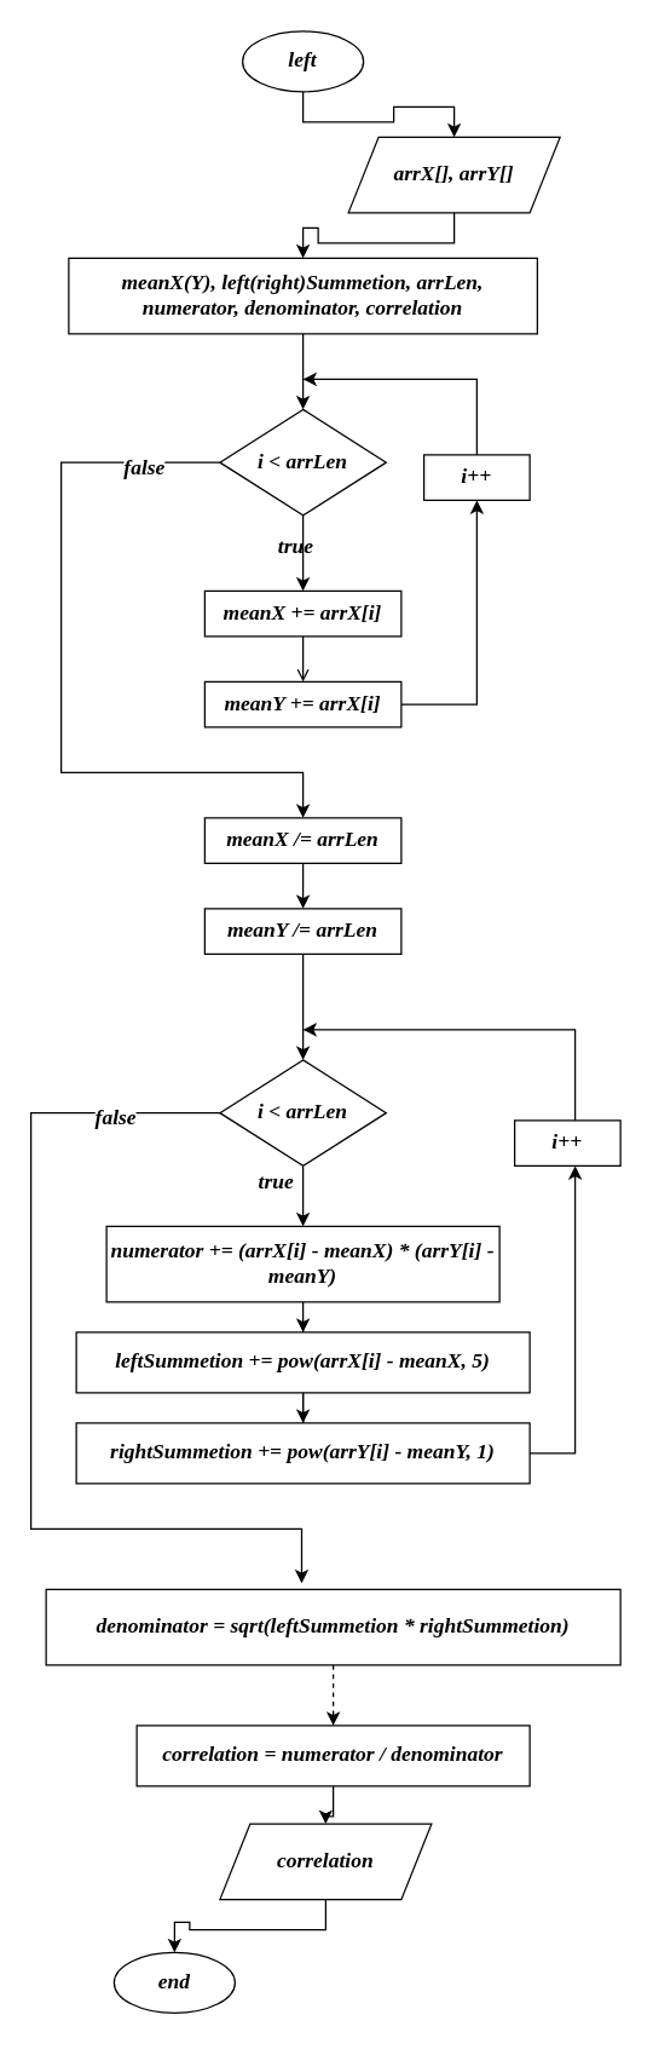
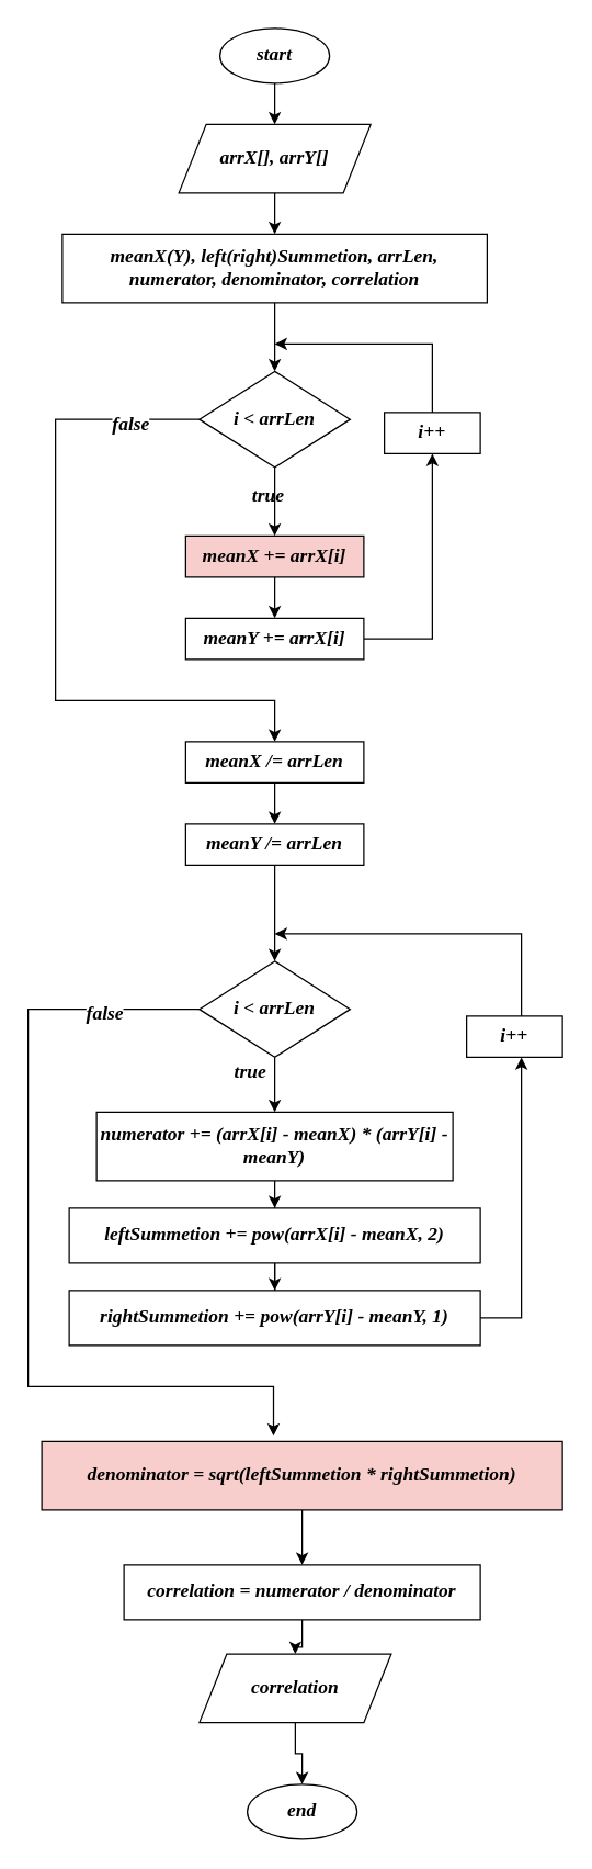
  <mxCell id="0" />
  <mxCell id="1" parent="0" />
  <mxCell id="2" value="" style="edgeStyle=orthogonalEdgeStyle;rounded=0;orthogonalLoop=1;jettySize=auto;html=1;" edge="1" parent="1" source="3" target="5"><mxGeometry relative="1" as="geometry" /></mxCell>
- <mxCell id="3" value="left" style="ellipse;whiteSpace=wrap;html=1;fontFamily=Comic Sans MS;fontStyle=3;fontSize=14;" vertex="1" parent="1"><mxGeometry x="160" y="20" width="80" height="40" as="geometry" /></mxCell>
+ <mxCell id="3" value="start" style="ellipse;whiteSpace=wrap;html=1;fontFamily=Comic Sans MS;fontStyle=3;fontSize=14;" vertex="1" parent="1"><mxGeometry x="160" y="20" width="80" height="40" as="geometry" /></mxCell>
  <mxCell id="4" value="" style="edgeStyle=orthogonalEdgeStyle;rounded=0;orthogonalLoop=1;jettySize=auto;html=1;" edge="1" parent="1" source="5" target="7"><mxGeometry relative="1" as="geometry" /></mxCell>
- <mxCell id="5" value="arrX[], arrY[]" style="shape=parallelogram;perimeter=parallelogramPerimeter;whiteSpace=wrap;html=1;fixedSize=1;fontSize=14;fontFamily=Comic Sans MS;fontStyle=3;" vertex="1" parent="1"><mxGeometry x="230" y="90" width="140" height="50" as="geometry" /></mxCell>
+ <mxCell id="5" value="arrX[], arrY[]" style="shape=parallelogram;perimeter=parallelogramPerimeter;whiteSpace=wrap;html=1;fixedSize=1;fontSize=14;fontFamily=Comic Sans MS;fontStyle=3;" vertex="1" parent="1"><mxGeometry x="130" y="90" width="140" height="50" as="geometry" /></mxCell>
  <mxCell id="6" value="" style="edgeStyle=orthogonalEdgeStyle;rounded=0;orthogonalLoop=1;jettySize=auto;html=1;" edge="1" parent="1" source="7" target="12"><mxGeometry relative="1" as="geometry" /></mxCell>
  <mxCell id="7" value="meanX(Y), left(right)Summetion, arrLen,&lt;br&gt;numerator, denominator, correlation" style="whiteSpace=wrap;html=1;fontSize=14;fontFamily=Comic Sans MS;fontStyle=3;" vertex="1" parent="1"><mxGeometry x="45" y="170" width="310" height="50" as="geometry" /></mxCell>
  <mxCell id="8" style="edgeStyle=orthogonalEdgeStyle;rounded=0;orthogonalLoop=1;jettySize=auto;html=1;" edge="1" parent="1" source="12"><mxGeometry relative="1" as="geometry"><mxPoint x="200" y="540" as="targetPoint" /><Array as="points"><mxPoint x="40" y="305" /><mxPoint x="40" y="510" /></Array></mxGeometry></mxCell>
  <mxCell id="9" value="&lt;font face=&quot;Comic Sans MS&quot;&gt;&lt;span style=&quot;font-size: 14px;&quot;&gt;&lt;b&gt;&lt;i&gt;false&lt;/i&gt;&lt;/b&gt;&lt;/span&gt;&lt;/font&gt;" style="edgeLabel;html=1;align=center;verticalAlign=middle;resizable=0;points=[];" vertex="1" connectable="0" parent="8"><mxGeometry x="-0.657" y="3" relative="1" as="geometry"><mxPoint x="35" as="offset" /></mxGeometry></mxCell>
  <mxCell id="10" value="&lt;font face=&quot;Comic Sans MS&quot;&gt;&lt;span style=&quot;font-size: 14px;&quot;&gt;&lt;b&gt;&lt;i&gt;true&lt;/i&gt;&lt;/b&gt;&lt;/span&gt;&lt;/font&gt;" style="edgeLabel;html=1;align=center;verticalAlign=middle;resizable=0;points=[];" vertex="1" connectable="0" parent="8"><mxGeometry x="-0.657" y="3" relative="1" as="geometry"><mxPoint x="135" y="52" as="offset" /></mxGeometry></mxCell>
  <mxCell id="11" value="" style="edgeStyle=orthogonalEdgeStyle;rounded=0;orthogonalLoop=1;jettySize=auto;html=1;" edge="1" parent="1" source="12" target="14"><mxGeometry relative="1" as="geometry"><Array as="points"><mxPoint x="200" y="360" /><mxPoint x="200" y="360" /></Array></mxGeometry></mxCell>
  <mxCell id="12" value="i &amp;lt; arrLen" style="rhombus;whiteSpace=wrap;html=1;fontSize=14;fontFamily=Comic Sans MS;fontStyle=3;" vertex="1" parent="1"><mxGeometry x="145" y="270" width="110" height="70" as="geometry" /></mxCell>
- <mxCell id="13" value="" style="edgeStyle=orthogonalEdgeStyle;rounded=0;orthogonalLoop=1;jettySize=auto;html=1;endArrow=open;" edge="1" parent="1" source="14" target="16"><mxGeometry relative="1" as="geometry" /></mxCell>
- <mxCell id="14" value="meanX += arrX[i]" style="whiteSpace=wrap;html=1;fontSize=14;fontFamily=Comic Sans MS;fontStyle=3;" vertex="1" parent="1"><mxGeometry x="135" y="390" width="130" height="30" as="geometry" /></mxCell>
+ <mxCell id="13" value="" style="edgeStyle=orthogonalEdgeStyle;rounded=0;orthogonalLoop=1;jettySize=auto;html=1;" edge="1" parent="1" source="14" target="16"><mxGeometry relative="1" as="geometry" /></mxCell>
+ <mxCell id="14" value="meanX += arrX[i]" style="whiteSpace=wrap;html=1;fontSize=14;fontFamily=Comic Sans MS;fontStyle=3;fillColor=#f8cecc;" vertex="1" parent="1"><mxGeometry x="135" y="390" width="130" height="30" as="geometry" /></mxCell>
  <mxCell id="15" style="edgeStyle=orthogonalEdgeStyle;rounded=0;orthogonalLoop=1;jettySize=auto;html=1;" edge="1" parent="1" source="16" target="18"><mxGeometry relative="1" as="geometry"><mxPoint x="360" y="360" as="targetPoint" /></mxGeometry></mxCell>
  <mxCell id="16" value="meanY += arrX[i]" style="whiteSpace=wrap;html=1;fontSize=14;fontFamily=Comic Sans MS;fontStyle=3;" vertex="1" parent="1"><mxGeometry x="135" y="450" width="130" height="30" as="geometry" /></mxCell>
  <mxCell id="17" style="edgeStyle=orthogonalEdgeStyle;rounded=0;orthogonalLoop=1;jettySize=auto;html=1;" edge="1" parent="1" source="18"><mxGeometry relative="1" as="geometry"><mxPoint x="200" y="250" as="targetPoint" /><Array as="points"><mxPoint x="315" y="250" /></Array></mxGeometry></mxCell>
  <mxCell id="18" value="i++" style="rounded=0;whiteSpace=wrap;html=1;fontStyle=3;fontFamily=Comic Sans MS;fontSize=14;" vertex="1" parent="1"><mxGeometry x="280" y="300" width="70" height="30" as="geometry" /></mxCell>
  <mxCell id="19" value="" style="edgeStyle=orthogonalEdgeStyle;rounded=0;orthogonalLoop=1;jettySize=auto;html=1;" edge="1" parent="1" source="20" target="22"><mxGeometry relative="1" as="geometry" /></mxCell>
  <mxCell id="20" value="meanX /= arrLen" style="whiteSpace=wrap;html=1;fontSize=14;fontFamily=Comic Sans MS;fontStyle=3;" vertex="1" parent="1"><mxGeometry x="135" y="540" width="130" height="30" as="geometry" /></mxCell>
  <mxCell id="21" style="edgeStyle=orthogonalEdgeStyle;rounded=0;orthogonalLoop=1;jettySize=auto;html=1;" edge="1" parent="1" source="22"><mxGeometry relative="1" as="geometry"><mxPoint x="200" y="700" as="targetPoint" /></mxGeometry></mxCell>
  <mxCell id="22" value="meanY /= arrLen" style="whiteSpace=wrap;html=1;fontSize=14;fontFamily=Comic Sans MS;fontStyle=3;" vertex="1" parent="1"><mxGeometry x="135" y="600" width="130" height="30" as="geometry" /></mxCell>
  <mxCell id="23" style="edgeStyle=orthogonalEdgeStyle;rounded=0;orthogonalLoop=1;jettySize=auto;html=1;entryX=0.445;entryY=-0.08;entryDx=0;entryDy=0;entryPerimeter=0;" edge="1" source="27" parent="1" target="36"><mxGeometry relative="1" as="geometry"><mxPoint x="200" y="1040" as="targetPoint" /><Array as="points"><mxPoint x="20" y="735" /><mxPoint x="20" y="1010" /><mxPoint x="199" y="1010" /></Array></mxGeometry></mxCell>
  <mxCell id="24" value="&lt;font face=&quot;Comic Sans MS&quot;&gt;&lt;span style=&quot;font-size: 14px;&quot;&gt;&lt;b&gt;&lt;i&gt;false&lt;/i&gt;&lt;/b&gt;&lt;/span&gt;&lt;/font&gt;" style="edgeLabel;html=1;align=center;verticalAlign=middle;resizable=0;points=[];" vertex="1" connectable="0" parent="23"><mxGeometry x="-0.657" y="3" relative="1" as="geometry"><mxPoint x="35" as="offset" /></mxGeometry></mxCell>
  <mxCell id="25" value="&lt;font face=&quot;Comic Sans MS&quot;&gt;&lt;span style=&quot;font-size: 14px;&quot;&gt;&lt;b&gt;&lt;i&gt;true&lt;/i&gt;&lt;/b&gt;&lt;/span&gt;&lt;/font&gt;" style="edgeLabel;html=1;align=center;verticalAlign=middle;resizable=0;points=[];" vertex="1" connectable="0" parent="23"><mxGeometry x="-0.657" y="3" relative="1" as="geometry"><mxPoint x="141" y="42" as="offset" /></mxGeometry></mxCell>
  <mxCell id="26" value="" style="edgeStyle=orthogonalEdgeStyle;rounded=0;orthogonalLoop=1;jettySize=auto;html=1;" edge="1" source="27" target="29" parent="1"><mxGeometry relative="1" as="geometry"><Array as="points"><mxPoint x="200" y="790" /><mxPoint x="200" y="790" /></Array></mxGeometry></mxCell>
  <mxCell id="27" value="i &amp;lt; arrLen" style="rhombus;whiteSpace=wrap;html=1;fontSize=14;fontFamily=Comic Sans MS;fontStyle=3;" vertex="1" parent="1"><mxGeometry x="145" y="700" width="110" height="70" as="geometry" /></mxCell>
  <mxCell id="28" value="" style="edgeStyle=orthogonalEdgeStyle;rounded=0;orthogonalLoop=1;jettySize=auto;html=1;" edge="1" source="29" target="32" parent="1"><mxGeometry relative="1" as="geometry" /></mxCell>
  <mxCell id="29" value="numerator += (arrX[i] - meanX) * (arrY[i] - meanY)" style="whiteSpace=wrap;html=1;fontSize=14;fontFamily=Comic Sans MS;fontStyle=3;" vertex="1" parent="1"><mxGeometry x="70" y="810" width="260" height="50" as="geometry" /></mxCell>
  <mxCell id="30" style="edgeStyle=orthogonalEdgeStyle;rounded=0;orthogonalLoop=1;jettySize=auto;html=1;" edge="1" source="32" target="34" parent="1"><mxGeometry relative="1" as="geometry"><mxPoint x="360" y="790" as="targetPoint" /><Array as="points"><mxPoint x="200" y="960" /><mxPoint x="380" y="960" /></Array></mxGeometry></mxCell>
  <mxCell id="31" value="" style="edgeStyle=orthogonalEdgeStyle;rounded=0;orthogonalLoop=1;jettySize=auto;html=1;" edge="1" parent="1" source="32" target="37"><mxGeometry relative="1" as="geometry" /></mxCell>
- <mxCell id="32" value="leftSummetion += pow(arrX[i] - meanX, 5)" style="whiteSpace=wrap;html=1;fontSize=14;fontFamily=Comic Sans MS;fontStyle=3;" vertex="1" parent="1"><mxGeometry x="50" y="880" width="300" height="40" as="geometry" /></mxCell>
+ <mxCell id="32" value="leftSummetion += pow(arrX[i] - meanX, 2)" style="whiteSpace=wrap;html=1;fontSize=14;fontFamily=Comic Sans MS;fontStyle=3;" vertex="1" parent="1"><mxGeometry x="50" y="880" width="300" height="40" as="geometry" /></mxCell>
  <mxCell id="33" style="edgeStyle=orthogonalEdgeStyle;rounded=0;orthogonalLoop=1;jettySize=auto;html=1;" edge="1" source="34" parent="1"><mxGeometry relative="1" as="geometry"><mxPoint x="200" y="680" as="targetPoint" /><Array as="points"><mxPoint x="380" y="680" /></Array></mxGeometry></mxCell>
  <mxCell id="34" value="i++" style="rounded=0;whiteSpace=wrap;html=1;fontStyle=3;fontFamily=Comic Sans MS;fontSize=14;" vertex="1" parent="1"><mxGeometry x="340" y="740" width="70" height="30" as="geometry" /></mxCell>
- <mxCell id="35" value="" style="edgeStyle=orthogonalEdgeStyle;rounded=0;orthogonalLoop=1;jettySize=auto;html=1;dashed=1;" edge="1" parent="1" source="36" target="39"><mxGeometry relative="1" as="geometry" /></mxCell>
- <mxCell id="36" value="denominator = sqrt(leftSummetion * rightSummetion)" style="whiteSpace=wrap;html=1;fontSize=14;fontFamily=Comic Sans MS;fontStyle=3;" vertex="1" parent="1"><mxGeometry x="30" y="1050" width="380" height="50" as="geometry" /></mxCell>
+ <mxCell id="35" value="" style="edgeStyle=orthogonalEdgeStyle;rounded=0;orthogonalLoop=1;jettySize=auto;html=1;" edge="1" parent="1" source="36" target="39"><mxGeometry relative="1" as="geometry" /></mxCell>
+ <mxCell id="36" value="denominator = sqrt(leftSummetion * rightSummetion)" style="whiteSpace=wrap;html=1;fontSize=14;fontFamily=Comic Sans MS;fontStyle=3;fillColor=#f8cecc;" vertex="1" parent="1"><mxGeometry x="30" y="1050" width="380" height="50" as="geometry" /></mxCell>
  <mxCell id="37" value="rightSummetion += pow(arrY[i] - meanY, 1)" style="whiteSpace=wrap;html=1;fontSize=14;fontFamily=Comic Sans MS;fontStyle=3;" vertex="1" parent="1"><mxGeometry x="50" y="940" width="300" height="40" as="geometry" /></mxCell>
  <mxCell id="38" value="" style="edgeStyle=orthogonalEdgeStyle;rounded=0;orthogonalLoop=1;jettySize=auto;html=1;" edge="1" parent="1" source="39" target="41"><mxGeometry relative="1" as="geometry" /></mxCell>
  <mxCell id="39" value="correlation = numerator / denominator" style="whiteSpace=wrap;html=1;fontSize=14;fontFamily=Comic Sans MS;fontStyle=3;" vertex="1" parent="1"><mxGeometry x="90" y="1140" width="260" height="40" as="geometry" /></mxCell>
  <mxCell id="40" value="" style="edgeStyle=orthogonalEdgeStyle;rounded=0;orthogonalLoop=1;jettySize=auto;html=1;" edge="1" parent="1" source="41" target="42"><mxGeometry relative="1" as="geometry" /></mxCell>
  <mxCell id="41" value="correlation" style="shape=parallelogram;perimeter=parallelogramPerimeter;whiteSpace=wrap;html=1;fixedSize=1;fontSize=14;fontFamily=Comic Sans MS;fontStyle=3;" vertex="1" parent="1"><mxGeometry x="145" y="1205" width="140" height="50" as="geometry" /></mxCell>
- <mxCell id="42" value="end" style="ellipse;whiteSpace=wrap;html=1;fontFamily=Comic Sans MS;fontStyle=3;fontSize=14;" vertex="1" parent="1"><mxGeometry x="75" y="1290" width="80" height="40" as="geometry" /></mxCell>
+ <mxCell id="42" value="end" style="ellipse;whiteSpace=wrap;html=1;fontFamily=Comic Sans MS;fontStyle=3;fontSize=14;" vertex="1" parent="1"><mxGeometry x="180" y="1300" width="80" height="40" as="geometry" /></mxCell>
